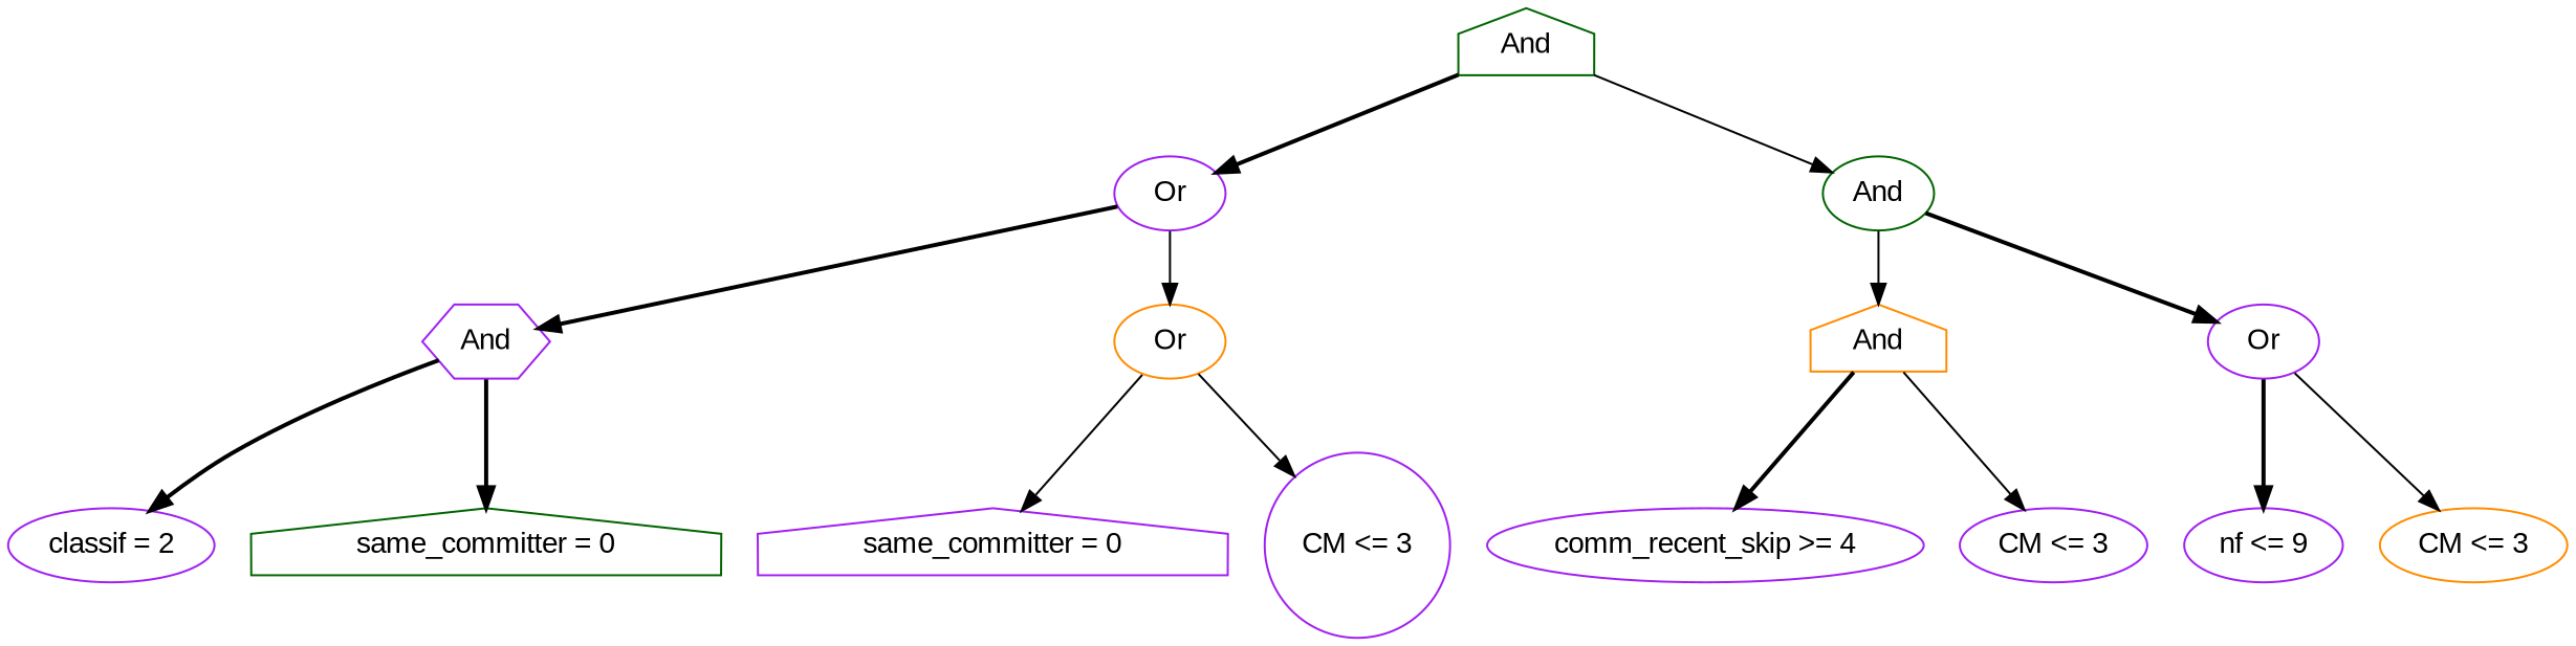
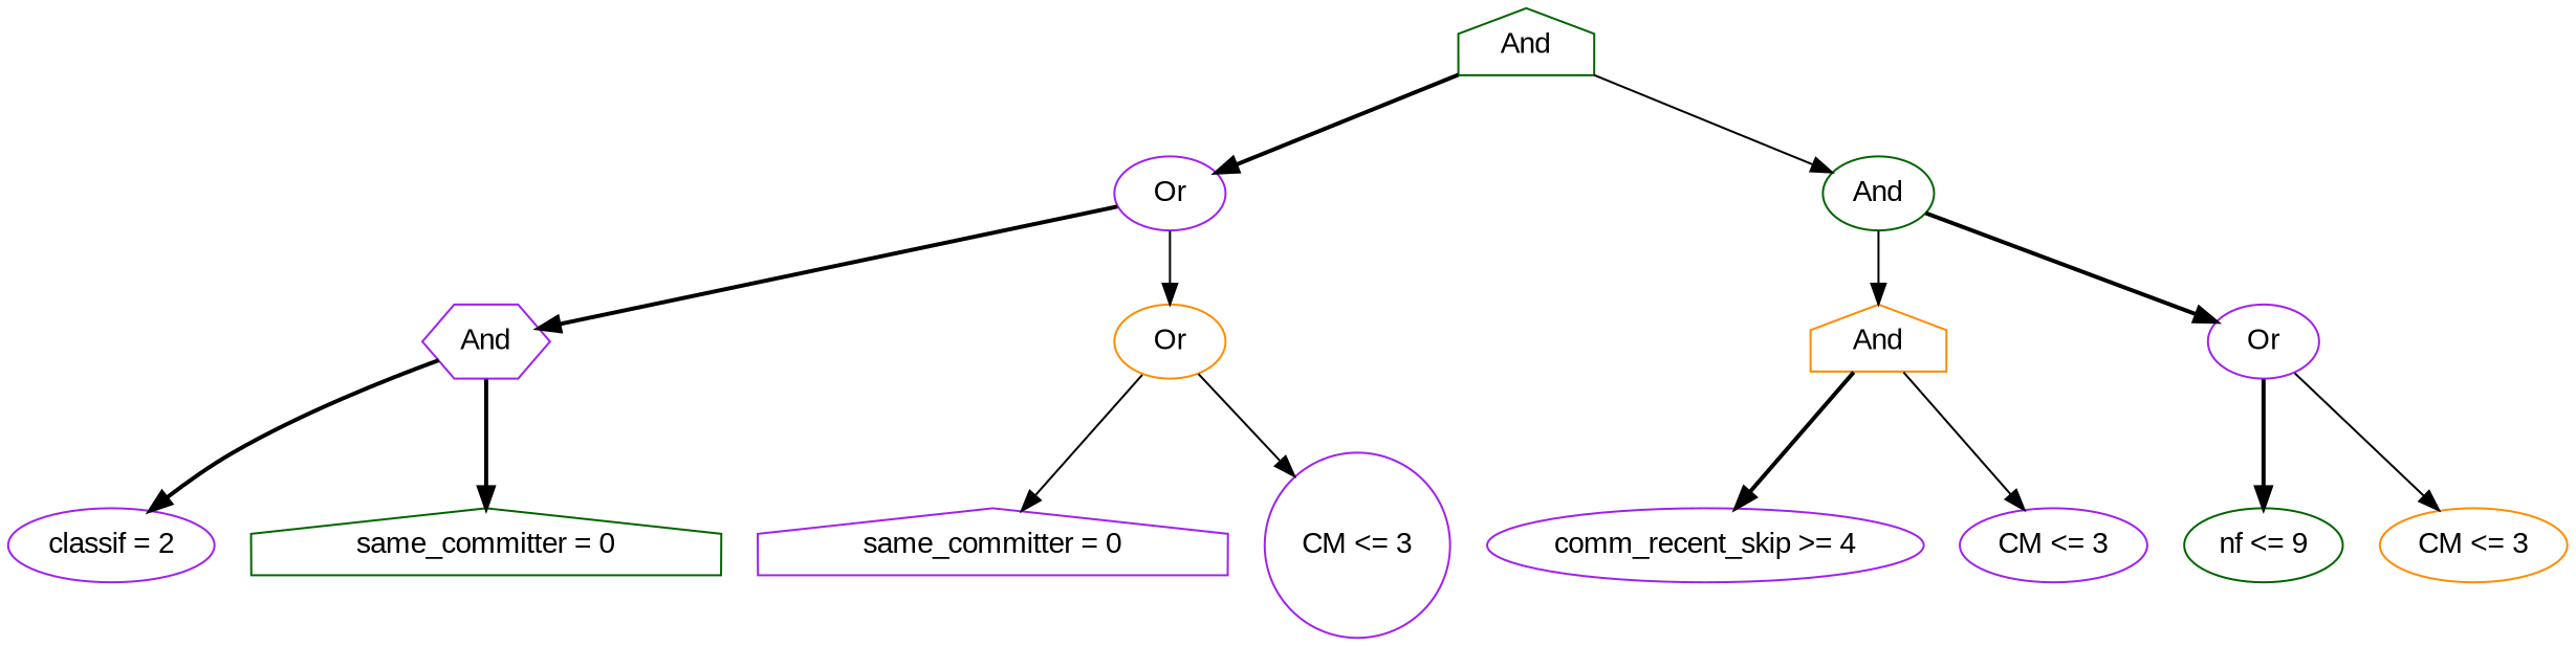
  digraph {
    fontname="Liberation Sans"
    node [color=purple shape=ellipse fontname="Liberation Sans"]
    edge [style=bold fontname="Liberation Sans"]
    n1 [height=0.5 label=And width=0.75 color=darkgreen shape=house]
    n2 [height=0.5 label=Or width=0.75]
    n3 [height=0.5 label=And width=0.75 color=darkgreen]
    n4 [height=0.5 label=And width=0.75 shape=hexagon]
    n5 [height=0.5 label=Or width=0.75 color=darkorange]
    n6 [height=0.5 label=And width=0.75 color=darkorange shape=house]
    n7 [height=0.5 label=Or width=0.75]
    n8 [height=0.5 label="classif = 2" width=1.336]
    n9 [height=0.5 label="same_committer = 0" width=2.3651 color=darkgreen shape=house]
    n10 [height=0.5 label="same_committer = 0" width=2.3651 shape=house]
    n11 [height=0.5 label="CM <= 3" width=1.2457 shape=circle]
    n12 [height=0.5 label="comm_recent_skip >= 4" width=2.7984]
    n13 [height=0.5 label="CM <= 3" width=1.2457]
-   n14 [height=0.5 label="nf <= 9" width=1.0652]
+   n14 [height=0.5 label="nf <= 9" width=1.0652 color=darkgreen]
    n15 [height=0.5 label="CM <= 3" width=1.2457 color=darkorange]
    n1 -> n2
    n1 -> n3 [style=solid]
    n2 -> n4
    n2 -> n5 [style=solid]
    n3 -> n6 [style=solid]
    n3 -> n7
    n4 -> n8
    n4 -> n9
    n5 -> n10 [style=solid]
    n5 -> n11 [style=solid]
    n6 -> n12
    n6 -> n13 [style=solid]
    n7 -> n14
    n7 -> n15 [style=solid]
  }
